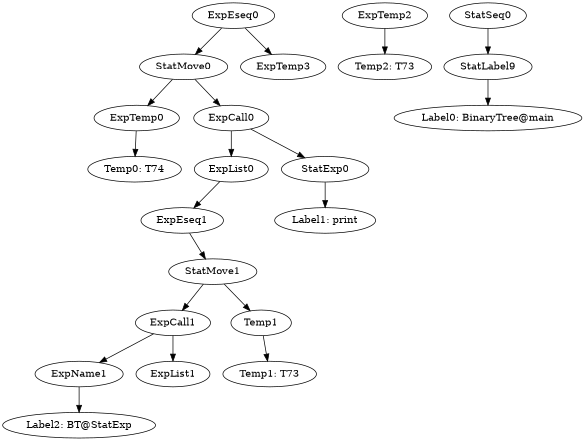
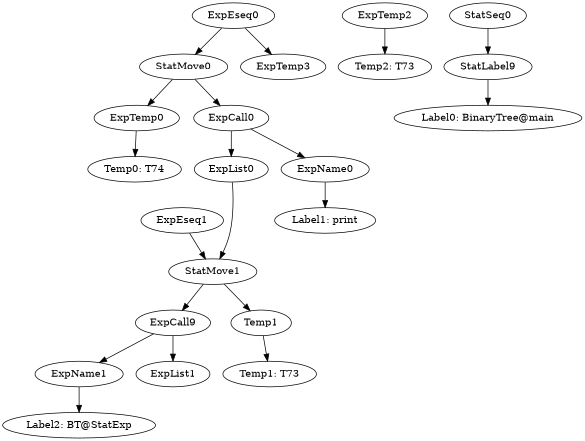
  digraph {
    ordering=out
    ExpEseq0
    StatMove0
    ExpTemp3
    ExpTemp0
    ExpCall0
    "Temp0: T74"
    ExpList0
-   ExpName0 [label=StatExp0]
+   ExpName0
    ExpTemp2
    "Temp2: T73"
    ExpEseq1
    StatMove1
-   ExpCall1
+   ExpCall1 [label=ExpCall9]
    n14 [label=Temp1]
    ExpName1
    ExpList1
    "Temp1: T73"
    "Label1: print"
    n19 [label="Label2: BT@StatExp"]
    n20 [label=StatLabel9]
    StatSeq0
    "Label0: BinaryTree@main"
    ExpEseq0 -> StatMove0
    ExpEseq0 -> ExpTemp3
    StatMove0 -> ExpTemp0
    StatMove0 -> ExpCall0
    ExpTemp0 -> "Temp0: T74"
    ExpCall0 -> ExpList0
    ExpCall0 -> ExpName0
-   ExpList0 -> ExpEseq1
+   ExpList0 -> StatMove1
    ExpName0 -> "Label1: print"
    ExpTemp2 -> "Temp2: T73"
    ExpEseq1 -> StatMove1
    StatMove1 -> ExpCall1
    StatMove1 -> n14
    ExpCall1 -> ExpName1
    ExpCall1 -> ExpList1
    n14 -> "Temp1: T73"
    ExpName1 -> n19
    n20 -> "Label0: BinaryTree@main"
    StatSeq0 -> n20
  }
